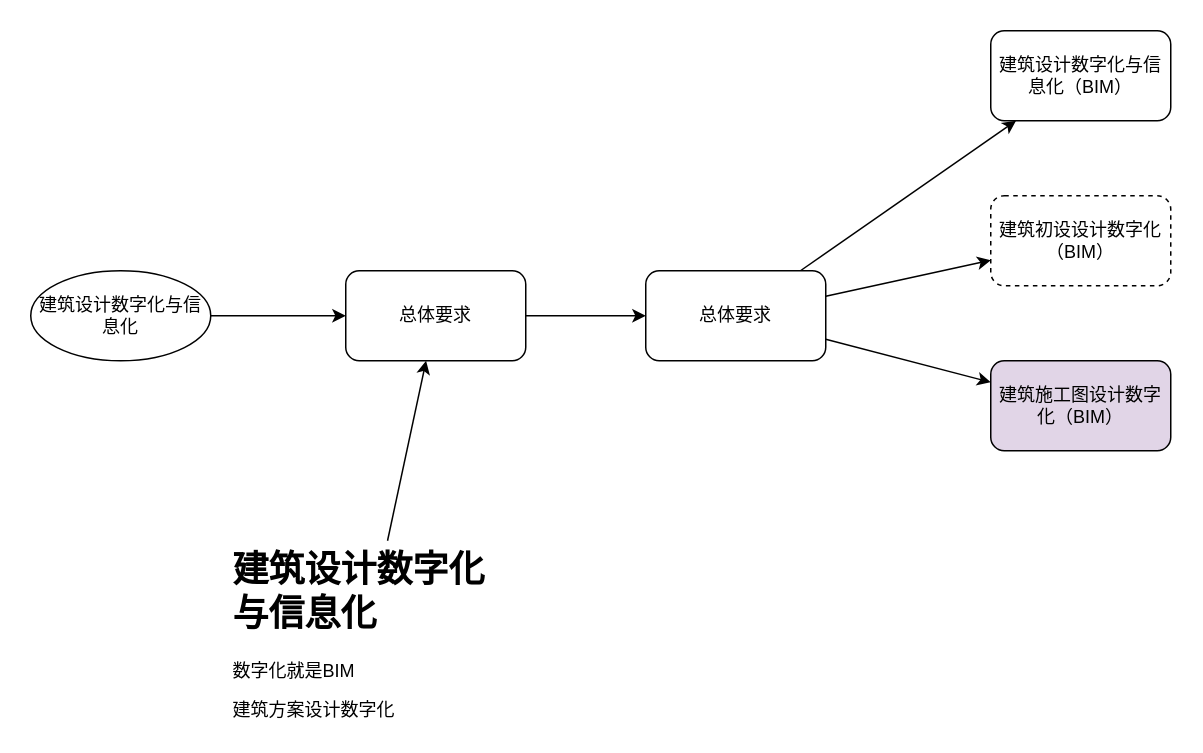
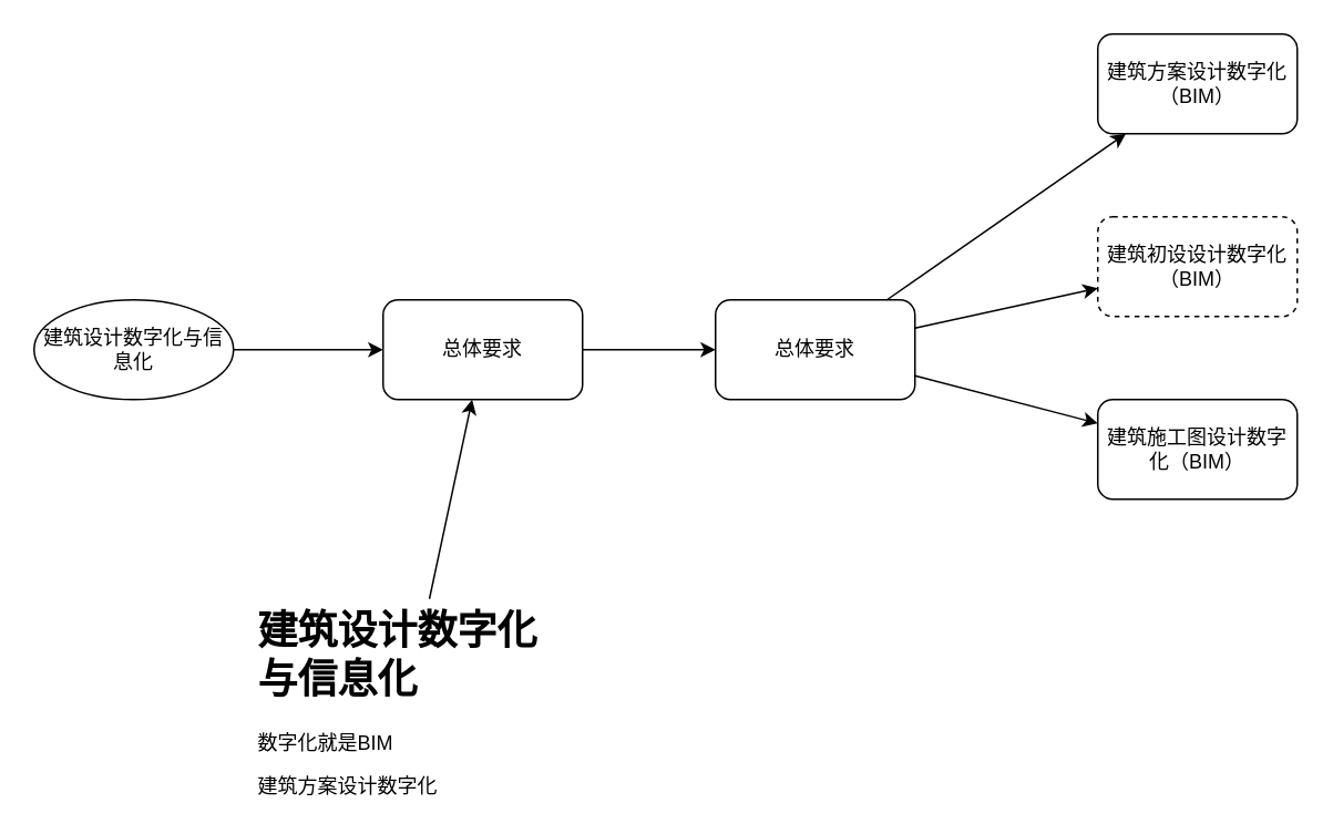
  <mxCell id="0" />
  <mxCell id="1" parent="0" />
  <mxCell id="2" style="edgeStyle=orthogonalEdgeStyle;rounded=0;orthogonalLoop=1;jettySize=auto;html=1;entryX=0;entryY=0.5;entryDx=0;entryDy=0;" edge="1" parent="1" source="3" target="5"><mxGeometry relative="1" as="geometry" /></mxCell>
  <mxCell id="3" value="建筑设计数字化与信息化" style="ellipse;whiteSpace=wrap;html=1;" vertex="1" parent="1"><mxGeometry x="20" y="180" width="120" height="60" as="geometry" /></mxCell>
  <mxCell id="4" style="edgeStyle=orthogonalEdgeStyle;rounded=0;orthogonalLoop=1;jettySize=auto;html=1;" edge="1" parent="1" source="5" target="9"><mxGeometry relative="1" as="geometry" /></mxCell>
  <mxCell id="5" value="总体要求" style="rounded=1;whiteSpace=wrap;html=1;" vertex="1" parent="1"><mxGeometry x="230" y="180" width="120" height="60" as="geometry" /></mxCell>
  <mxCell id="6" style="rounded=0;orthogonalLoop=1;jettySize=auto;html=1;" edge="1" parent="1" source="9" target="12"><mxGeometry relative="1" as="geometry" /></mxCell>
  <mxCell id="7" style="rounded=0;orthogonalLoop=1;jettySize=auto;html=1;" edge="1" parent="1" source="9" target="13"><mxGeometry relative="1" as="geometry" /></mxCell>
  <mxCell id="8" style="rounded=0;orthogonalLoop=1;jettySize=auto;html=1;" edge="1" parent="1" source="9" target="14"><mxGeometry relative="1" as="geometry" /></mxCell>
  <mxCell id="9" value="总体要求" style="rounded=1;whiteSpace=wrap;html=1;" vertex="1" parent="1"><mxGeometry x="430" y="180" width="120" height="60" as="geometry" /></mxCell>
  <mxCell id="10" style="rounded=0;orthogonalLoop=1;jettySize=auto;html=1;" edge="1" parent="1" source="11" target="5"><mxGeometry relative="1" as="geometry" /></mxCell>
  <mxCell id="11" value="&lt;h1&gt;建筑设计数字化与信息化&lt;/h1&gt;&lt;p&gt;数字化就是BIM&lt;/p&gt;&lt;p&gt;建筑方案设计数字化&lt;br&gt;&lt;/p&gt;" style="text;html=1;spacing=5;spacingTop=-20;whiteSpace=wrap;overflow=hidden;rounded=0;" vertex="1" parent="1"><mxGeometry x="150" y="360" width="190" height="120" as="geometry" /></mxCell>
- <mxCell id="12" value="建筑设计数字化与信息化（BIM）" style="rounded=1;whiteSpace=wrap;html=1;" vertex="1" parent="1"><mxGeometry x="660" y="20" width="120" height="60" as="geometry" /></mxCell>
+ <mxCell id="12" value="建筑方案设计数字化（BIM）" style="rounded=1;whiteSpace=wrap;html=1;" vertex="1" parent="1"><mxGeometry x="660" y="20" width="120" height="60" as="geometry" /></mxCell>
  <mxCell id="13" value="建筑初设设计数字化（BIM）" style="rounded=1;whiteSpace=wrap;html=1;dashed=1;" vertex="1" parent="1"><mxGeometry x="660" y="130" width="120" height="60" as="geometry" /></mxCell>
- <mxCell id="14" value="建筑施工图设计数字化（BIM）" style="rounded=1;whiteSpace=wrap;html=1;fillColor=#e1d5e7;" vertex="1" parent="1"><mxGeometry x="660" y="240" width="120" height="60" as="geometry" /></mxCell>
+ <mxCell id="14" value="建筑施工图设计数字化（BIM）" style="rounded=1;whiteSpace=wrap;html=1;" vertex="1" parent="1"><mxGeometry x="660" y="240" width="120" height="60" as="geometry" /></mxCell>
